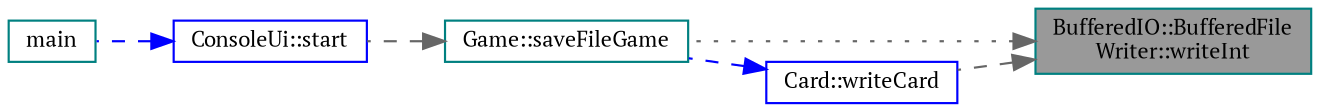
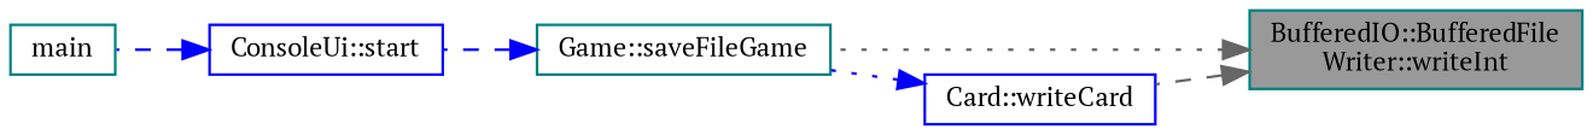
  digraph {
    fontname="PT Serif"
    rankdir=RL
    node [color=teal fillcolor=white fontname="PT Serif" fontsize=10 shape=box style=filled]
    edge [color=gray40 dir=back fontname="PT Serif" fontsize=10 labelfontname=Helvetica labelfontsize=10 style=dashed]
    n1 [fillcolor=grey60 fontcolor=black height=0.2 label="BufferedIO::BufferedFile\lWriter::writeInt" width=0.4]
    n2 [height=0.2 label="Game::saveFileGame" width=0.4]
    n3 [color=blue height=0.2 label="Card::writeCard" width=0.4]
    n4 [color=blue height=0.2 label="ConsoleUi::start" width=0.4]
    n5 [height=0.2 label=main width=0.4]
    n1 -> n2 [style=dotted]
    n1 -> n3
-   n2 -> n4
-   n3 -> n2 [color=blue]
+   n2 -> n4 [color=blue]
+   n3 -> n2 [color=blue style=dotted]
    n4 -> n5 [color=blue]
  }
